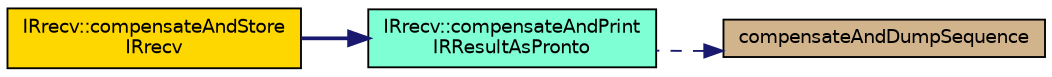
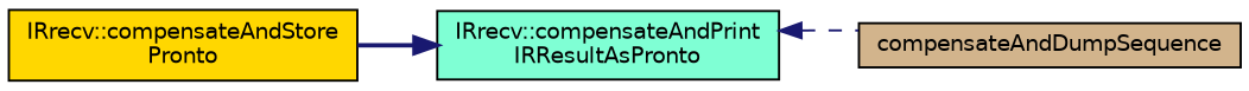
  digraph {
    rankdir=RL
    node [color=black fontname=Helvetica fontsize=10 shape=record style=filled]
    edge [color=midnightblue dir=back fontname=Helvetica fontsize=10 labelfontname=Helvetica labelfontsize=10]
    n1 [fillcolor=tan fontcolor=black height=0.2 label=compensateAndDumpSequence width=0.4]
    n2 [fillcolor=aquamarine height=0.2 label="IRrecv::compensateAndPrint\lIRResultAsPronto" width=0.4]
-   n3 [fillcolor=gold height=0.2 label="IRrecv::compensateAndStore\lIRrecv" width=0.4]
-   n1 -> n2 [style=dashed]
+   n3 [fillcolor=gold height=0.2 label="IRrecv::compensateAndStore\lPronto" width=0.4]
+   n2 -> n1 [style=dashed]
    n2 -> n3 [style=bold]
  }
